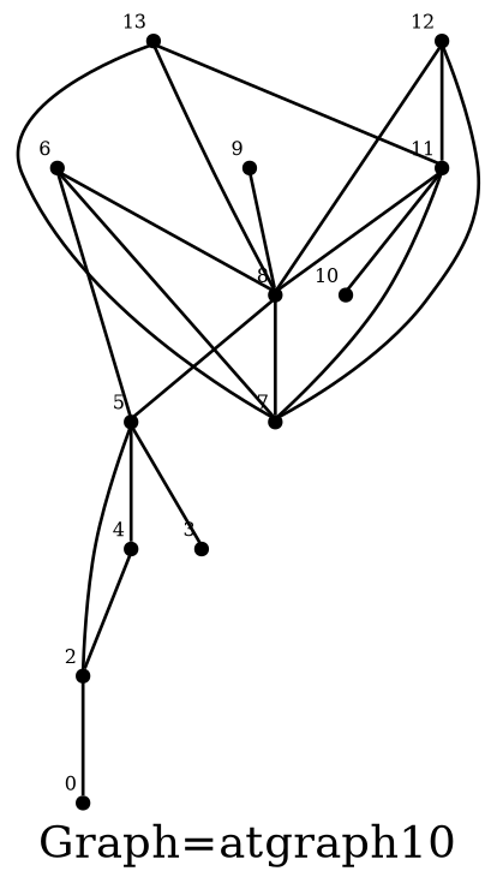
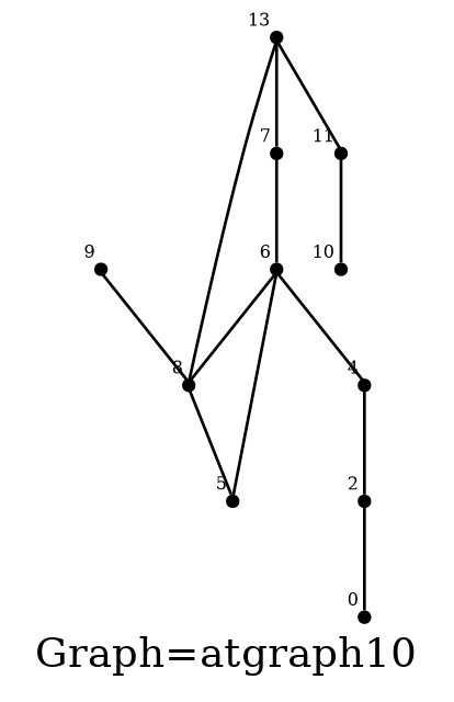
  graph {
    label="Graph=atgraph10"
    labelloc=bottom
    node [fontsize=6 shape=point]
    0 [xlabel=0]
    2 [xlabel=2]
-   3 [xlabel=3]
    4 [xlabel=4]
    5 [xlabel=5]
    6 [xlabel=6]
    8 [xlabel=8]
    7 [xlabel=7]
    9 [xlabel=9]
    10 [xlabel=10]
    11 [xlabel=11]
-   12 [xlabel=12]
    13 [xlabel=13]
    2 -- 0
    4 -- 2
-   5 -- 2
-   5 -- 3
-   5 -- 4
+   6 -- 4
    6 -- 5
    6 -- 8
    8 -- 5
-   8 -- 7
    7 -- 6
    9 -- 8
-   11 -- 8
-   11 -- 7
    11 -- 10
-   12 -- 8
-   12 -- 7
-   12 -- 11
    13 -- 8
    13 -- 7
    13 -- 11
  }
